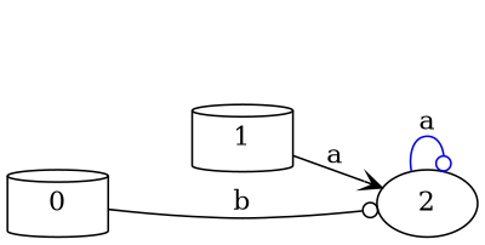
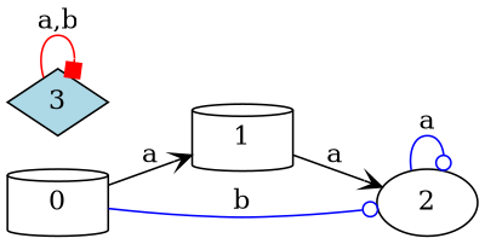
  digraph {
    fontname="DejaVu Serif"
    rankdir=LR
    node [fillcolor=white fontname="DejaVu Serif" shape=cylinder style=filled]
    edge [arrowhead=vee color=black fontname="DejaVu Serif"]
    n1 [label=0]
    n2 [label=1]
    n3 [label=2 shape=ellipse]
-   n1 -> n3 [arrowhead=odot label=b]
+   n4 [fillcolor=lightblue label=3 shape=diamond]
+   n1 -> n2 [label=a]
+   n1 -> n3 [arrowhead=odot color=blue label=b]
    n2 -> n3 [label=a]
    n3 -> n3 [arrowhead=odot color=blue label=a]
+   n4 -> n4 [arrowhead=box color=red label="a,b"]
  }
